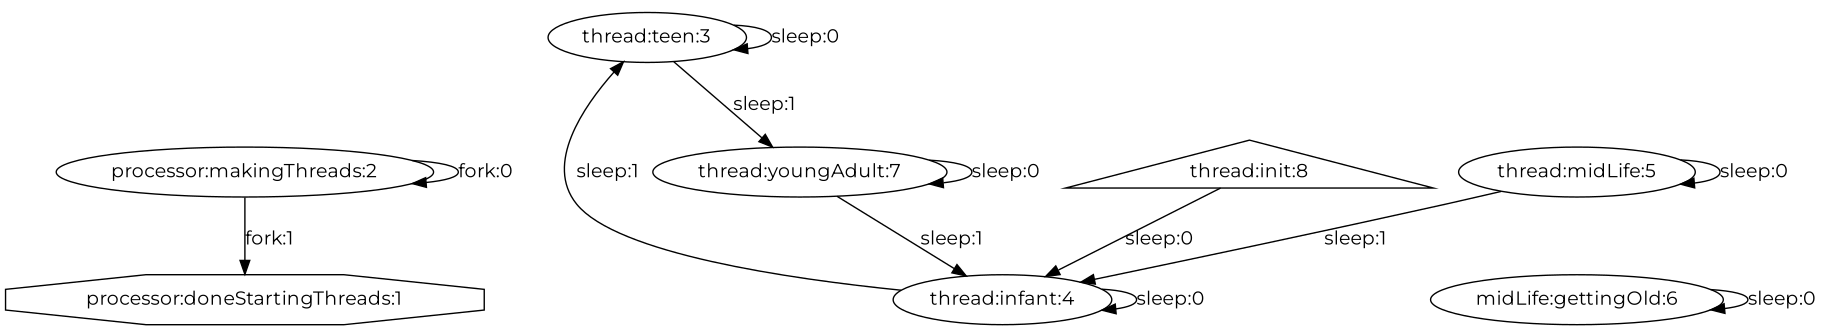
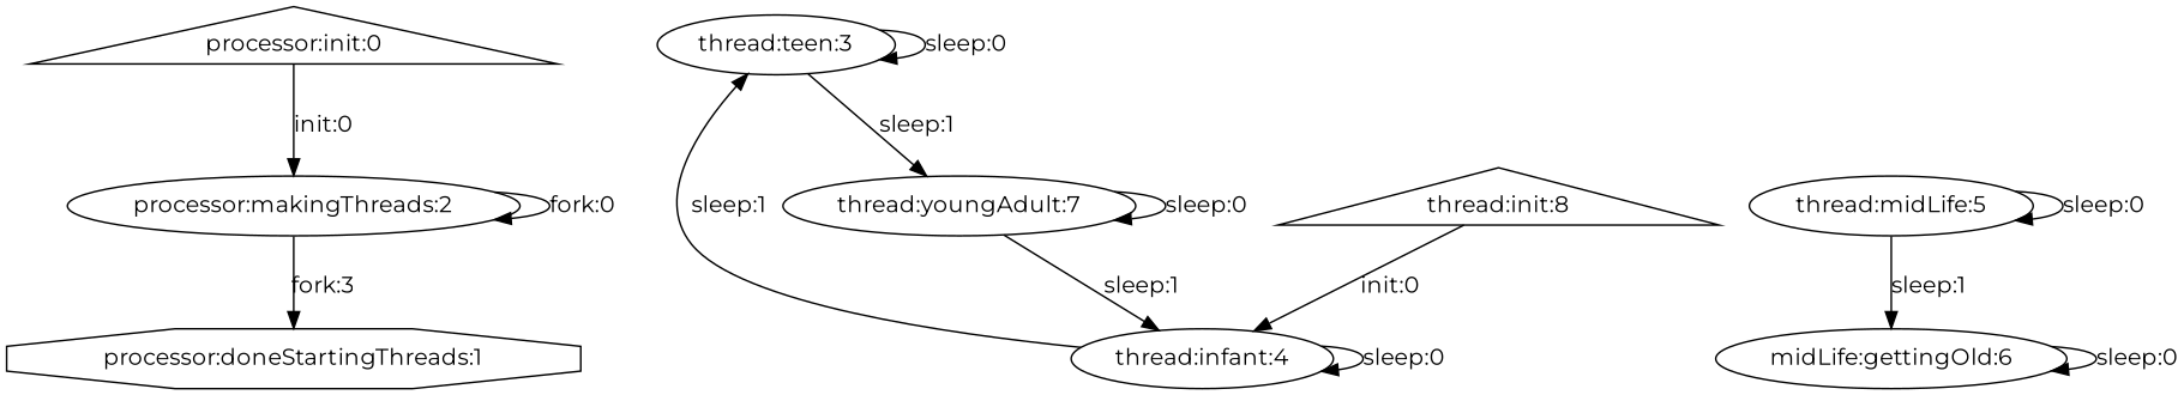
  digraph {
    fontname=Montserrat
    node [fontname=Montserrat shape=ellipse]
    edge [fontname=Montserrat]
+   n1 [label="processor:init:0" shape=triangle]
    n2 [label="processor:makingThreads:2"]
    n3 [label="processor:doneStartingThreads:1" shape=octagon]
    n4 [label="thread:teen:3"]
    n5 [label="thread:youngAdult:7"]
    n6 [label="thread:infant:4"]
    n7 [label="thread:midLife:5"]
    n8 [label="midLife:gettingOld:6"]
    n9 [label="thread:init:8" shape=triangle]
    subgraph sub_1 {
+     n1
      n2
      n3
    }
    subgraph sub_2 {
      n4
      n5
      n6
      n7
      n8
      n9
    }
+   n1 -> n2 [label="init:0"]
    n2 -> n2 [label="fork:0"]
-   n2 -> n3 [label="fork:1"]
+   n2 -> n3 [label="fork:3"]
    n4 -> n4 [label="sleep:0"]
    n4 -> n5 [label="sleep:1"]
    n5 -> n5 [label="sleep:0"]
    n5 -> n6 [label="sleep:1"]
    n6 -> n4 [label="sleep:1"]
    n6 -> n6 [label="sleep:0"]
    n7 -> n7 [label="sleep:0"]
-   n7 -> n6 [label="sleep:1"]
+   n7 -> n8 [label="sleep:1"]
    n8 -> n8 [label="sleep:0"]
-   n9 -> n6 [label="sleep:0"]
+   n9 -> n6 [label="init:0"]
  }
